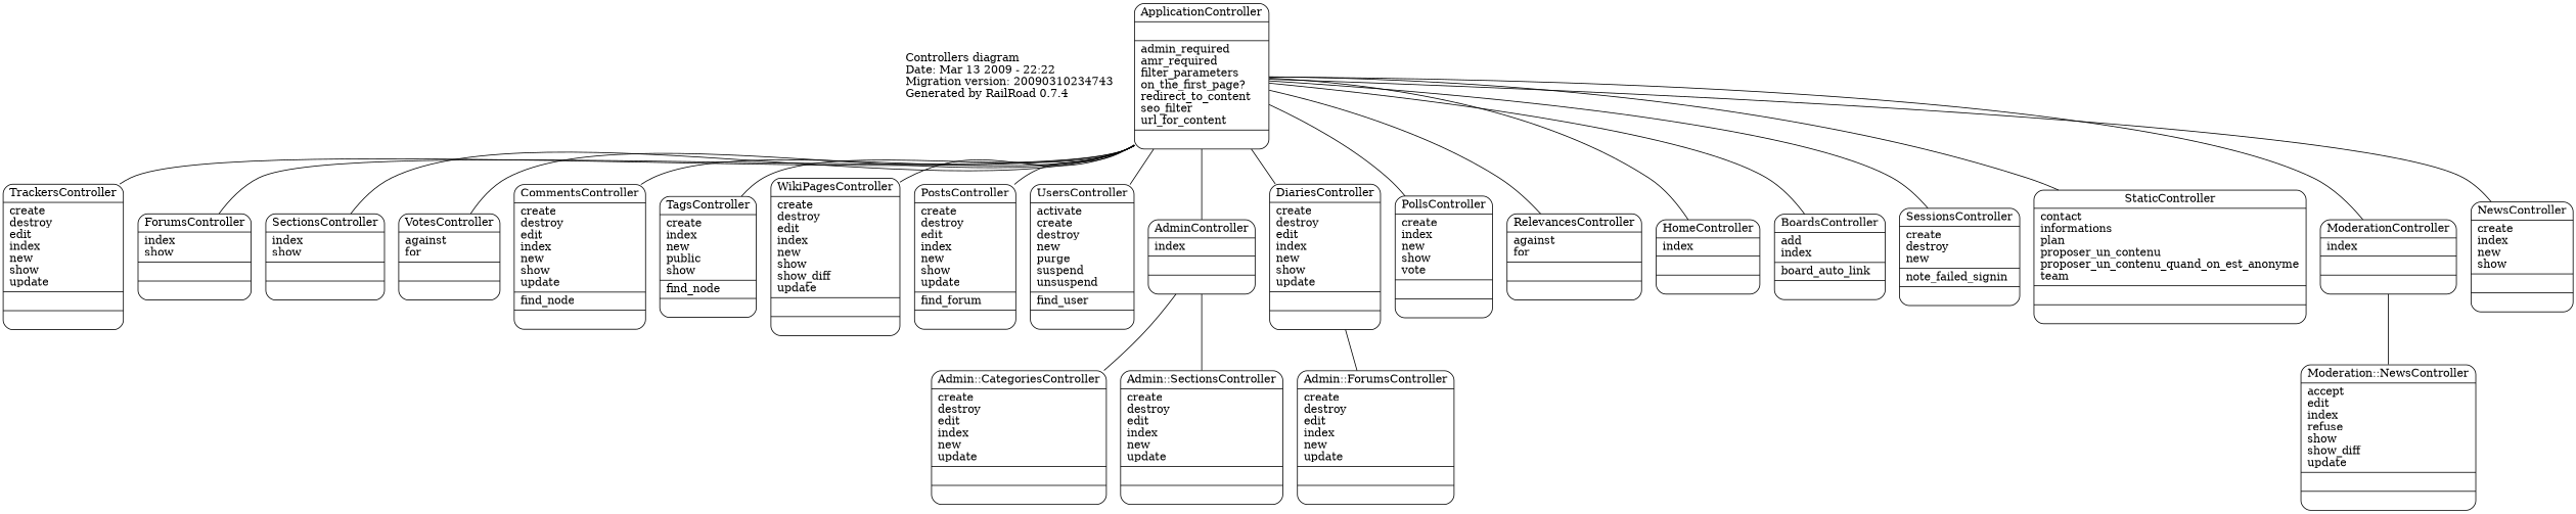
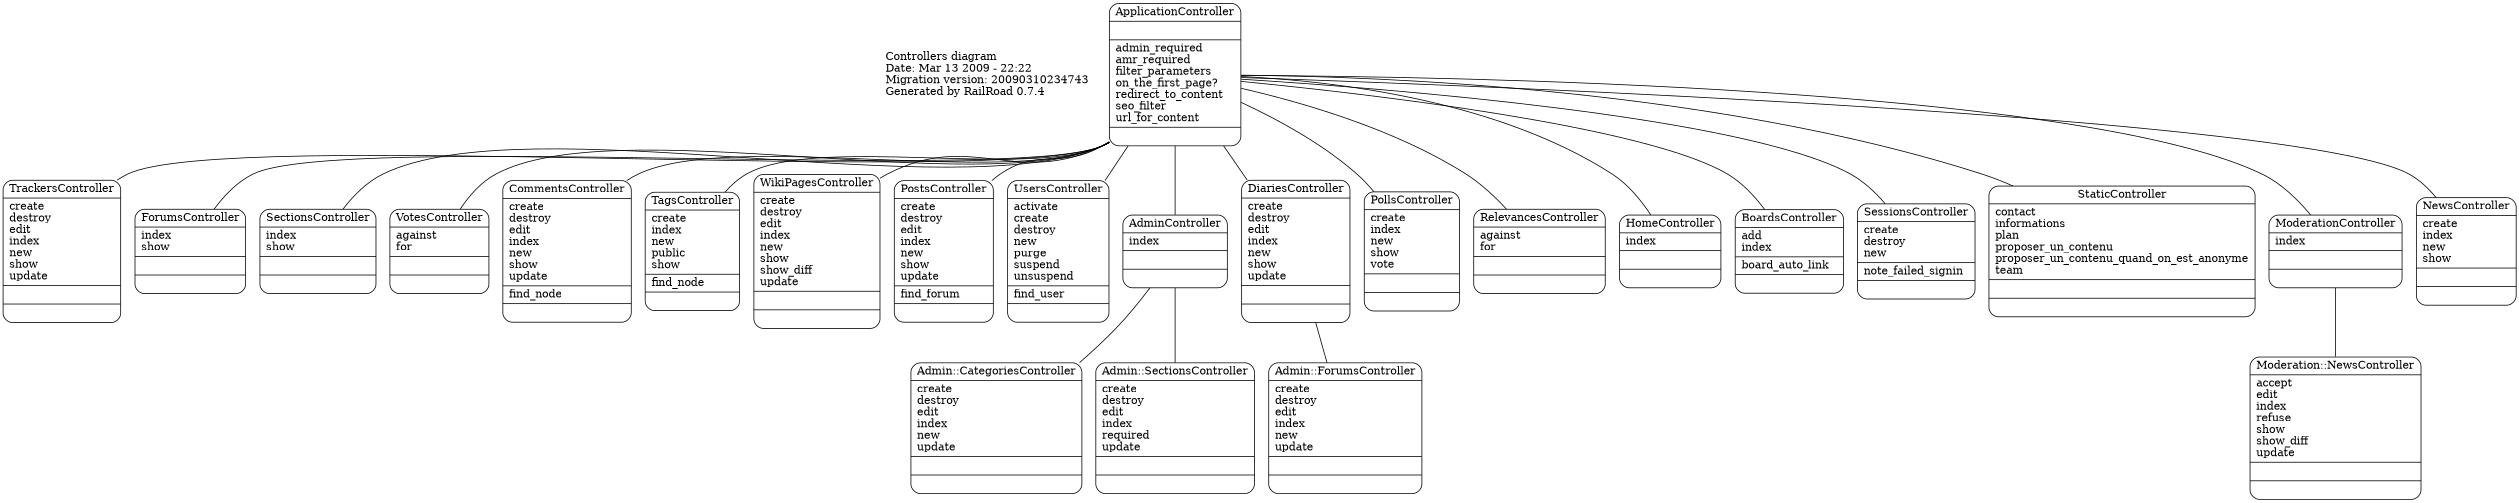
  digraph {
    splines=true
    node [shape=Mrecord]
    edge [arrowhead=none arrowtail=onormal]
    n1 [fontsize=14 label="Controllers diagram\lDate: Mar 13 2009 - 22:22\lMigration version: 20090310234743\lGenerated by RailRoad 0.7.4\l" shape=plaintext]
    n2 [label="{TrackersController|create\ldestroy\ledit\lindex\lnew\lshow\lupdate\l|\l|\l}"]
    n3 [label="{ForumsController|index\lshow\l|\l|\l}"]
    n4 [label="{Moderation::NewsController|accept\ledit\lindex\lrefuse\lshow\lshow_diff\lupdate\l|\l|\l}"]
    n5 [label="{SectionsController|index\lshow\l|\l|\l}"]
    n6 [label="{VotesController|against\lfor\l|\l|\l}"]
    n7 [label="{CommentsController|create\ldestroy\ledit\lindex\lnew\lshow\lupdate\l|find_node\l|\l}"]
    n8 [label="{TagsController|create\lindex\lnew\lpublic\lshow\l|find_node\l|\l}"]
    n9 [label="{WikiPagesController|create\ldestroy\ledit\lindex\lnew\lshow\lshow_diff\lupdate\l|\l|\l}"]
    n10 [label="{ApplicationController|\l|admin_required\lamr_required\lfilter_parameters\lon_the_first_page?\lredirect_to_content\lseo_filter\lurl_for_content\l|\l}"]
    n11 [label="{PostsController|create\ldestroy\ledit\lindex\lnew\lshow\lupdate\l|find_forum\l|\l}"]
    n12 [label="{UsersController|activate\lcreate\ldestroy\lnew\lpurge\lsuspend\lunsuspend\l|find_user\l|\l}"]
    n13 [label="{AdminController|index\l|\l|\l}"]
    n14 [label="{DiariesController|create\ldestroy\ledit\lindex\lnew\lshow\lupdate\l|\l|\l}"]
    n15 [label="{PollsController|create\lindex\lnew\lshow\lvote\l|\l|\l}"]
    n16 [label="{RelevancesController|against\lfor\l|\l|\l}"]
    n17 [label="{HomeController|index\l|\l|\l}"]
    n18 [label="{BoardsController|add\lindex\l|board_auto_link\l|\l}"]
    n19 [label="{SessionsController|create\ldestroy\lnew\l|note_failed_signin\l|\l}"]
    n20 [label="{StaticController|contact\linformations\lplan\lproposer_un_contenu\lproposer_un_contenu_quand_on_est_anonyme\lteam\l|\l|\l}"]
    n21 [label="{ModerationController|index\l|\l|\l}"]
    n22 [label="{NewsController|create\lindex\lnew\lshow\l|\l|\l}"]
    n23 [label="{Admin::CategoriesController|create\ldestroy\ledit\lindex\lnew\lupdate\l|\l|\l}"]
-   n24 [label="{Admin::SectionsController|create\ldestroy\ledit\lindex\lnew\lupdate\l|\l|\l}"]
+   n24 [label="{Admin::SectionsController|create\ldestroy\ledit\lindex\lrequired\lupdate\l|\l|\l}"]
    n25 [label="{Admin::ForumsController|create\ldestroy\ledit\lindex\lnew\lupdate\l|\l|\l}"]
    n10 -> n2
    n10 -> n3
    n10 -> n5
    n10 -> n6
    n10 -> n7
    n10 -> n8
    n10 -> n9
    n10 -> n11
    n10 -> n12
    n10 -> n13
    n10 -> n14
    n10 -> n15
    n10 -> n16
    n10 -> n17
    n10 -> n18
    n10 -> n19
    n10 -> n20
    n10 -> n21
    n10 -> n22
    n13 -> n23
    n13 -> n24
    n14 -> n25
    n21 -> n4
  }
